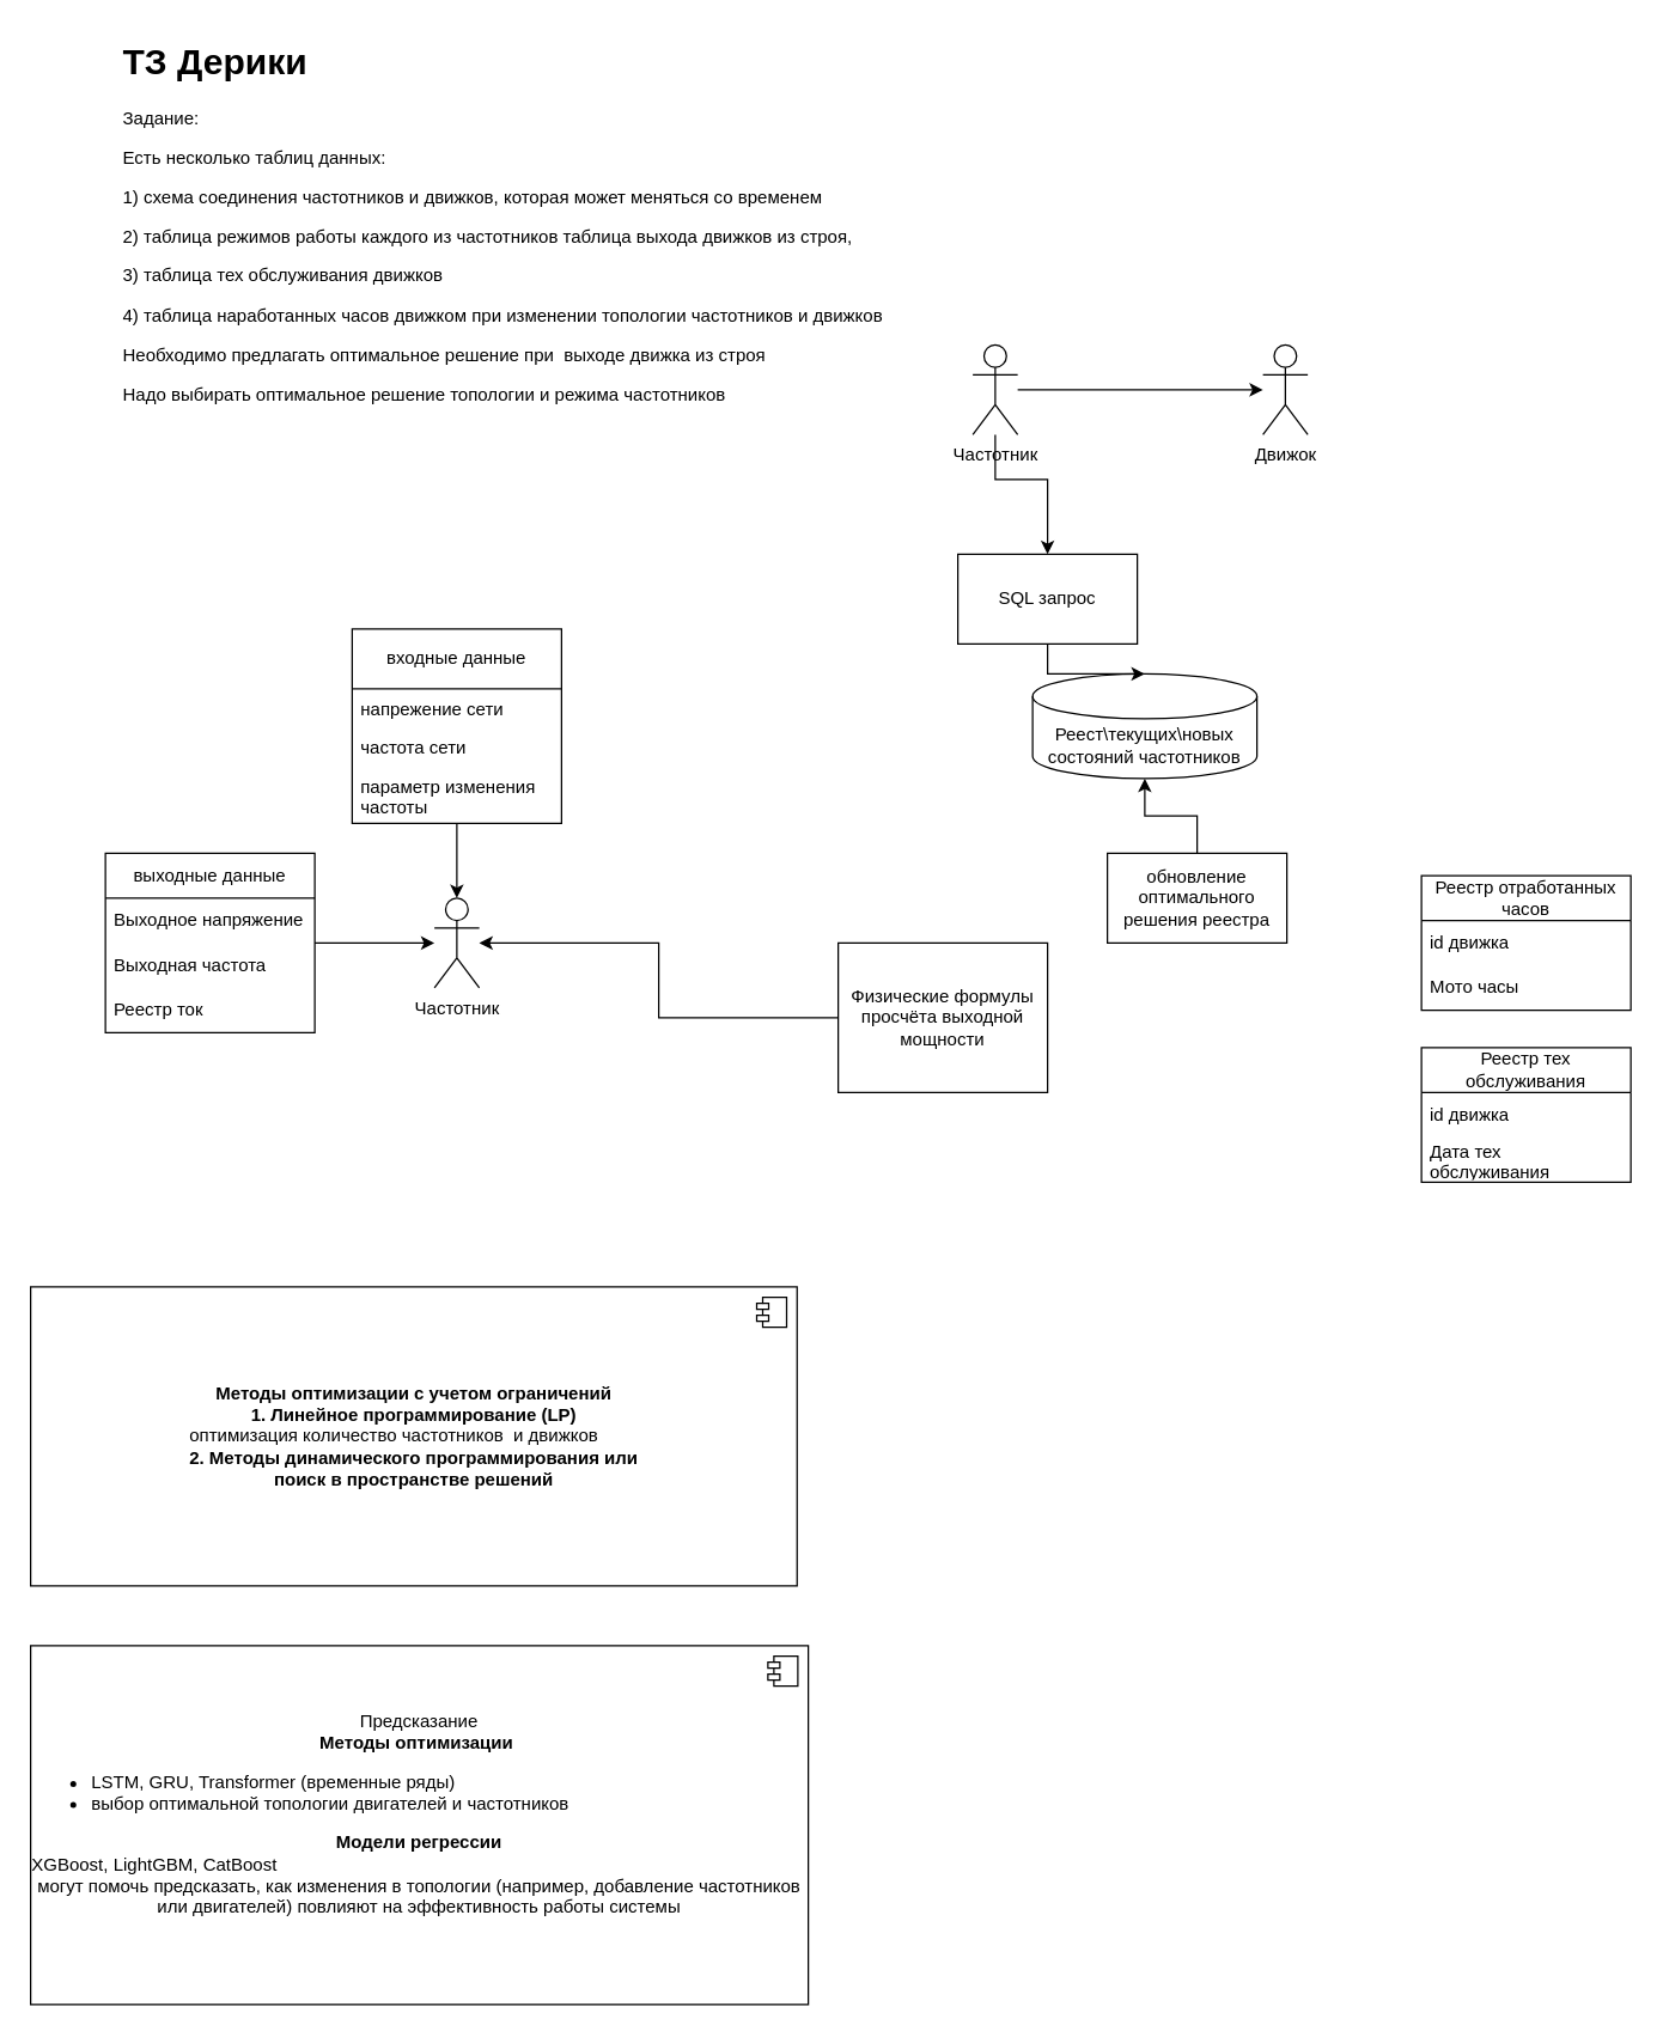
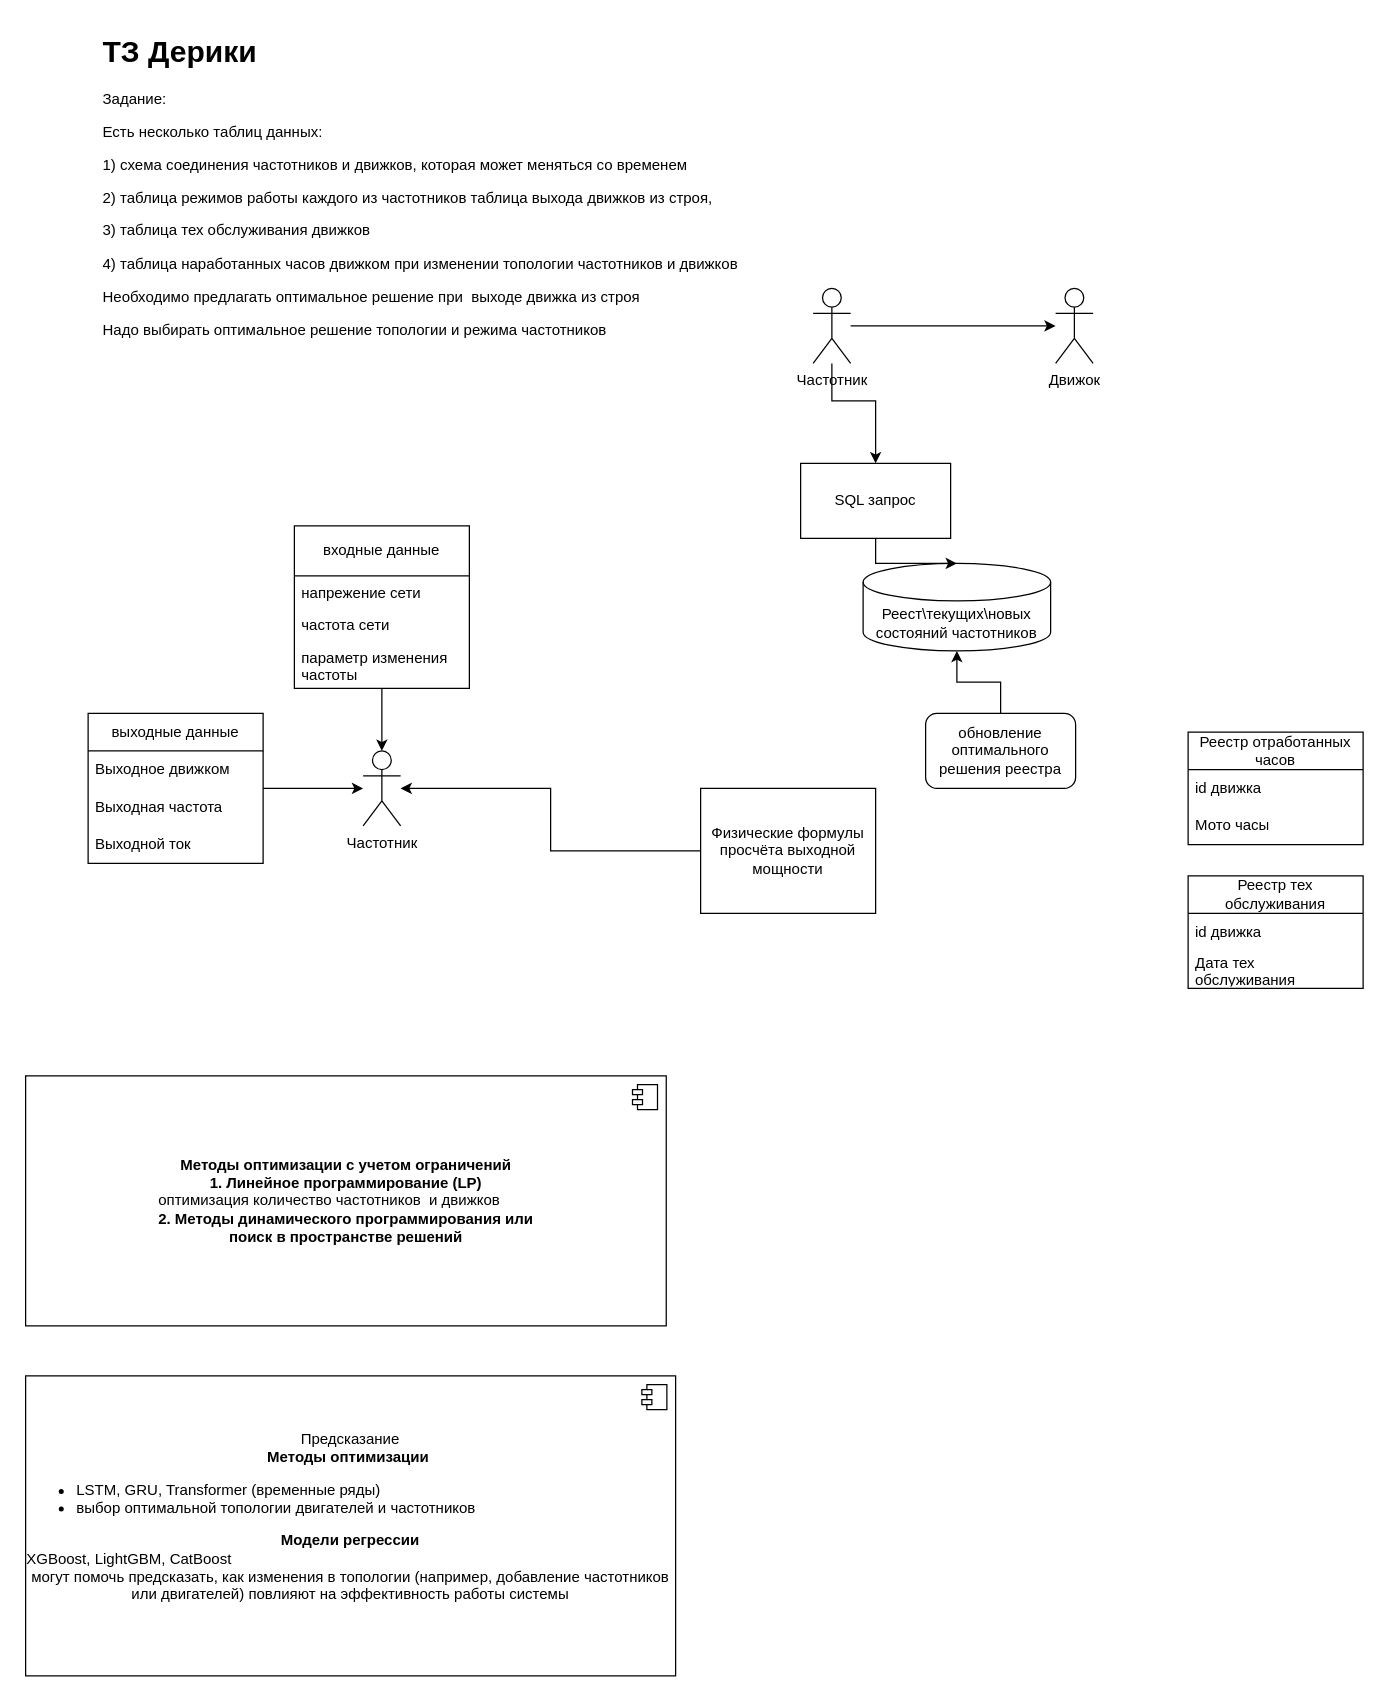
  <mxCell id="0" />
  <mxCell id="1" parent="0" />
  <mxCell id="2" value="Движок" style="shape=umlActor;verticalLabelPosition=bottom;verticalAlign=top;html=1;outlineConnect=0;" parent="1" vertex="1"><mxGeometry x="844" y="230" width="30" height="60" as="geometry" /></mxCell>
  <mxCell id="3" value="" style="edgeStyle=orthogonalEdgeStyle;rounded=0;orthogonalLoop=1;jettySize=auto;html=1;" parent="1" source="5" target="2" edge="1"><mxGeometry relative="1" as="geometry"><mxPoint x="715" y="260" as="targetPoint" /></mxGeometry></mxCell>
  <mxCell id="4" value="" style="edgeStyle=orthogonalEdgeStyle;rounded=0;orthogonalLoop=1;jettySize=auto;html=1;" parent="1" source="5" target="8" edge="1"><mxGeometry relative="1" as="geometry"><Array as="points"><mxPoint x="665" y="320" /><mxPoint x="700" y="320" /></Array></mxGeometry></mxCell>
  <mxCell id="5" value="Частотник" style="shape=umlActor;verticalLabelPosition=bottom;verticalAlign=top;html=1;outlineConnect=0;" parent="1" vertex="1"><mxGeometry x="650" y="230" width="30" height="60" as="geometry" /></mxCell>
  <mxCell id="6" value="Реест\текущих\новых состояний частотников" style="shape=cylinder3;whiteSpace=wrap;html=1;boundedLbl=1;backgroundOutline=1;size=15;" parent="1" vertex="1"><mxGeometry x="690" y="450" width="150" height="70" as="geometry" /></mxCell>
  <mxCell id="7" value="" style="edgeStyle=orthogonalEdgeStyle;rounded=0;orthogonalLoop=1;jettySize=auto;html=1;" parent="1" source="8" target="6" edge="1"><mxGeometry relative="1" as="geometry" /></mxCell>
  <mxCell id="8" value="SQL запрос" style="rounded=0;whiteSpace=wrap;html=1;" parent="1" vertex="1"><mxGeometry x="640" y="370" width="120" height="60" as="geometry" /></mxCell>
  <mxCell id="9" value="Реестр отработанных часов" style="swimlane;fontStyle=0;childLayout=stackLayout;horizontal=1;startSize=30;horizontalStack=0;resizeParent=1;resizeParentMax=0;resizeLast=0;collapsible=1;marginBottom=0;whiteSpace=wrap;html=1;" parent="1" vertex="1"><mxGeometry x="950" y="585" width="140" height="90" as="geometry" /></mxCell>
  <mxCell id="10" value="id движка" style="text;strokeColor=none;fillColor=none;align=left;verticalAlign=middle;spacingLeft=4;spacingRight=4;overflow=hidden;points=[[0,0.5],[1,0.5]];portConstraint=eastwest;rotatable=0;whiteSpace=wrap;html=1;" parent="9" vertex="1"><mxGeometry y="30" width="140" height="30" as="geometry" /></mxCell>
  <mxCell id="11" value="Мото часы" style="text;strokeColor=none;fillColor=none;align=left;verticalAlign=middle;spacingLeft=4;spacingRight=4;overflow=hidden;points=[[0,0.5],[1,0.5]];portConstraint=eastwest;rotatable=0;whiteSpace=wrap;html=1;" parent="9" vertex="1"><mxGeometry y="60" width="140" height="30" as="geometry" /></mxCell>
  <mxCell id="12" value="" style="edgeStyle=orthogonalEdgeStyle;rounded=0;orthogonalLoop=1;jettySize=auto;html=1;" edge="1" parent="1" source="13" target="19"><mxGeometry relative="1" as="geometry" /></mxCell>
  <mxCell id="13" value="Физические формулы просчёта выходной мощности" style="whiteSpace=wrap;html=1;rounded=0;" parent="1" vertex="1"><mxGeometry x="560" y="630" width="140" height="100" as="geometry" /></mxCell>
  <mxCell id="14" value="" style="edgeStyle=orthogonalEdgeStyle;rounded=0;orthogonalLoop=1;jettySize=auto;html=1;" parent="1" source="15" target="6" edge="1"><mxGeometry relative="1" as="geometry" /></mxCell>
- <mxCell id="15" value="обновление оптимального решения реестра" style="rounded=0;whiteSpace=wrap;html=1;" parent="1" vertex="1"><mxGeometry x="740" y="570" width="120" height="60" as="geometry" /></mxCell>
+ <mxCell id="15" value="обновление оптимального решения реестра" style="whiteSpace=wrap;html=1;rounded=1;" parent="1" vertex="1"><mxGeometry x="740" y="570" width="120" height="60" as="geometry" /></mxCell>
  <mxCell id="16" value="Реестр тех обслуживания" style="swimlane;fontStyle=0;childLayout=stackLayout;horizontal=1;startSize=30;horizontalStack=0;resizeParent=1;resizeParentMax=0;resizeLast=0;collapsible=1;marginBottom=0;whiteSpace=wrap;html=1;" parent="1" vertex="1"><mxGeometry x="950" y="700" width="140" height="90" as="geometry"><mxRectangle x="600" y="750" width="180" height="30" as="alternateBounds" /></mxGeometry></mxCell>
  <mxCell id="17" value="id движка" style="text;strokeColor=none;fillColor=none;align=left;verticalAlign=middle;spacingLeft=4;spacingRight=4;overflow=hidden;points=[[0,0.5],[1,0.5]];portConstraint=eastwest;rotatable=0;whiteSpace=wrap;html=1;" parent="16" vertex="1"><mxGeometry y="30" width="140" height="30" as="geometry" /></mxCell>
  <mxCell id="18" value="Дата тех обслуживания" style="text;strokeColor=none;fillColor=none;align=left;verticalAlign=middle;spacingLeft=4;spacingRight=4;overflow=hidden;points=[[0,0.5],[1,0.5]];portConstraint=eastwest;rotatable=0;whiteSpace=wrap;html=1;" parent="16" vertex="1"><mxGeometry y="60" width="140" height="30" as="geometry" /></mxCell>
  <mxCell id="19" value="Частотник" style="shape=umlActor;verticalLabelPosition=bottom;verticalAlign=top;html=1;outlineConnect=0;" vertex="1" parent="1"><mxGeometry x="290" y="600" width="30" height="60" as="geometry" /></mxCell>
  <mxCell id="20" value="" style="edgeStyle=orthogonalEdgeStyle;rounded=0;orthogonalLoop=1;jettySize=auto;html=1;" edge="1" parent="1" source="21" target="19"><mxGeometry relative="1" as="geometry" /></mxCell>
  <mxCell id="21" value="входные данные" style="swimlane;fontStyle=0;childLayout=stackLayout;horizontal=1;startSize=40;fillColor=none;horizontalStack=0;resizeParent=1;resizeParentMax=0;resizeLast=0;collapsible=1;marginBottom=0;whiteSpace=wrap;html=1;" vertex="1" parent="1"><mxGeometry x="235" y="420" width="140" height="130" as="geometry" /></mxCell>
  <mxCell id="22" value="напрежение сети" style="text;strokeColor=none;fillColor=none;align=left;verticalAlign=top;spacingLeft=4;spacingRight=4;overflow=hidden;rotatable=0;points=[[0,0.5],[1,0.5]];portConstraint=eastwest;whiteSpace=wrap;html=1;" vertex="1" parent="21"><mxGeometry y="40" width="140" height="26" as="geometry" /></mxCell>
  <mxCell id="23" value="частота сети" style="text;strokeColor=none;fillColor=none;align=left;verticalAlign=top;spacingLeft=4;spacingRight=4;overflow=hidden;rotatable=0;points=[[0,0.5],[1,0.5]];portConstraint=eastwest;whiteSpace=wrap;html=1;" vertex="1" parent="21"><mxGeometry y="66" width="140" height="26" as="geometry" /></mxCell>
  <mxCell id="24" value="параметр изменения частоты" style="text;strokeColor=none;fillColor=none;align=left;verticalAlign=top;spacingLeft=4;spacingRight=4;overflow=hidden;rotatable=0;points=[[0,0.5],[1,0.5]];portConstraint=eastwest;whiteSpace=wrap;html=1;" vertex="1" parent="21"><mxGeometry y="92" width="140" height="38" as="geometry" /></mxCell>
  <mxCell id="25" value="" style="edgeStyle=orthogonalEdgeStyle;rounded=0;orthogonalLoop=1;jettySize=auto;html=1;" edge="1" parent="1" source="26" target="19"><mxGeometry relative="1" as="geometry" /></mxCell>
  <mxCell id="26" value="выходные данные" style="swimlane;fontStyle=0;childLayout=stackLayout;horizontal=1;startSize=30;horizontalStack=0;resizeParent=1;resizeParentMax=0;resizeLast=0;collapsible=1;marginBottom=0;whiteSpace=wrap;html=1;" vertex="1" parent="1"><mxGeometry x="70" y="570" width="140" height="120" as="geometry" /></mxCell>
- <mxCell id="27" value="Выходное напряжение" style="text;strokeColor=none;fillColor=none;align=left;verticalAlign=middle;spacingLeft=4;spacingRight=4;overflow=hidden;points=[[0,0.5],[1,0.5]];portConstraint=eastwest;rotatable=0;whiteSpace=wrap;html=1;" vertex="1" parent="26"><mxGeometry y="30" width="140" height="30" as="geometry" /></mxCell>
+ <mxCell id="27" value="Выходное движком" style="text;strokeColor=none;fillColor=none;align=left;verticalAlign=middle;spacingLeft=4;spacingRight=4;overflow=hidden;points=[[0,0.5],[1,0.5]];portConstraint=eastwest;rotatable=0;whiteSpace=wrap;html=1;" vertex="1" parent="26"><mxGeometry y="30" width="140" height="30" as="geometry" /></mxCell>
  <mxCell id="28" value="Выходная частота" style="text;strokeColor=none;fillColor=none;align=left;verticalAlign=middle;spacingLeft=4;spacingRight=4;overflow=hidden;points=[[0,0.5],[1,0.5]];portConstraint=eastwest;rotatable=0;whiteSpace=wrap;html=1;" vertex="1" parent="26"><mxGeometry y="60" width="140" height="30" as="geometry" /></mxCell>
- <mxCell id="29" value="Реестр ток" style="text;strokeColor=none;fillColor=none;align=left;verticalAlign=middle;spacingLeft=4;spacingRight=4;overflow=hidden;points=[[0,0.5],[1,0.5]];portConstraint=eastwest;rotatable=0;whiteSpace=wrap;html=1;" vertex="1" parent="26"><mxGeometry y="90" width="140" height="30" as="geometry" /></mxCell>
+ <mxCell id="29" value="Выходной ток" style="text;strokeColor=none;fillColor=none;align=left;verticalAlign=middle;spacingLeft=4;spacingRight=4;overflow=hidden;points=[[0,0.5],[1,0.5]];portConstraint=eastwest;rotatable=0;whiteSpace=wrap;html=1;" vertex="1" parent="26"><mxGeometry y="90" width="140" height="30" as="geometry" /></mxCell>
  <mxCell id="30" value="&lt;h1 style=&quot;margin-top: 0px;&quot;&gt;ТЗ Дерики&lt;/h1&gt;&lt;p&gt;Задание:&lt;/p&gt;&lt;p&gt;Есть несколько таблиц данных:&lt;/p&gt;&lt;p&gt;1) схема соединения частотников и движков, которая может меняться со временем&amp;nbsp;&lt;/p&gt;&lt;p&gt;2) таблица режимов работы каждого из частотников таблица выхода движков из строя,&amp;nbsp;&lt;/p&gt;&lt;p&gt;3) таблица тех обслуживания движков&amp;nbsp;&lt;/p&gt;&lt;p&gt;4) таблица наработанных часов движком при изменении топологии частотников и движков&amp;nbsp;&lt;/p&gt;&lt;p&gt;Необходимо предлагать оптимальное решение при&amp;nbsp; выходе движка из строя&lt;/p&gt;&lt;p&gt;Надо выбирать оптимальное решение топологии и режима частотников&lt;/p&gt;" style="text;html=1;whiteSpace=wrap;overflow=hidden;rounded=0;" vertex="1" parent="1"><mxGeometry x="80" y="20" width="590" height="260" as="geometry" /></mxCell>
  <mxCell id="31" value="&lt;b&gt;Методы оптимизации с учетом ограничений&lt;/b&gt;&lt;div&gt;&lt;div style=&quot;&quot;&gt;&lt;b style=&quot;background-color: transparent; color: light-dark(rgb(0, 0, 0), rgb(255, 255, 255)); text-wrap-mode: nowrap;&quot;&gt;1. Линейное программирование (LP)&lt;/b&gt;&lt;/div&gt;&lt;span style=&quot;text-wrap-mode: nowrap; background-color: transparent; color: light-dark(rgb(0, 0, 0), rgb(255, 255, 255));&quot;&gt;&lt;div style=&quot;text-align: left;&quot;&gt;&lt;span style=&quot;background-color: transparent; color: light-dark(rgb(0, 0, 0), rgb(255, 255, 255));&quot;&gt;оптимизация количество частотников&amp;nbsp; и движков&lt;/span&gt;&lt;/div&gt;&lt;div style=&quot;&quot;&gt;&lt;b style=&quot;background-color: transparent; color: light-dark(rgb(0, 0, 0), rgb(255, 255, 255));&quot;&gt;&lt;strong style=&quot;color: light-dark(rgb(0, 0, 0), rgb(255, 255, 255));&quot; data-end=&quot;3285&quot; data-start=&quot;3244&quot;&gt;2. Методы динамического программирования&amp;nbsp;&lt;/strong&gt;или&lt;/b&gt;&lt;/div&gt;&lt;/span&gt;&lt;b style=&quot;background-color: transparent; color: light-dark(rgb(0, 0, 0), rgb(255, 255, 255)); text-wrap-mode: nowrap;&quot;&gt;&lt;strong data-end=&quot;3322&quot; data-start=&quot;3290&quot;&gt;поиск в пространстве решений&lt;/strong&gt;&lt;/b&gt;&lt;b style=&quot;color: light-dark(rgb(0, 0, 0), rgb(255, 255, 255)); text-wrap-mode: nowrap; background-color: transparent;&quot;&gt;&lt;/b&gt;&lt;/div&gt;" style="html=1;dropTarget=0;whiteSpace=wrap;" vertex="1" parent="1"><mxGeometry x="20" y="860" width="512.5" height="200" as="geometry" /></mxCell>
  <mxCell id="32" value="" style="shape=module;jettyWidth=8;jettyHeight=4;" vertex="1" parent="31"><mxGeometry x="1" width="20" height="20" relative="1" as="geometry"><mxPoint x="-27" y="7" as="offset" /></mxGeometry></mxCell>
  <mxCell id="33" value="&lt;div&gt;&lt;br&gt;&lt;/div&gt;Предсказание&lt;br&gt;&lt;b&gt;Методы оптимизации&amp;nbsp;&lt;/b&gt;&lt;br&gt;&lt;div style=&quot;text-align: left;&quot;&gt;&lt;ul&gt;&lt;li&gt;&lt;span style=&quot;background-color: transparent; color: light-dark(rgb(0, 0, 0), rgb(255, 255, 255));&quot;&gt;LSTM, GRU, Transformer (временные ряды)&lt;br&gt;&lt;/span&gt;&lt;/li&gt;&lt;li&gt;выбор оптимальной топологии двигателей и частотников&lt;/li&gt;&lt;/ul&gt;&lt;/div&gt;&lt;div style=&quot;&quot;&gt;&lt;span style=&quot;font-weight: bold; background-color: transparent; color: light-dark(rgb(0, 0, 0), rgb(255, 255, 255));&quot;&gt;Модели &lt;/span&gt;&lt;span style=&quot;background-color: transparent; color: light-dark(rgb(0, 0, 0), rgb(255, 255, 255));&quot; data-end=&quot;3784&quot; data-start=&quot;3771&quot;&gt;&lt;b&gt;регрессии&lt;/b&gt;&lt;br&gt;&lt;div style=&quot;text-align: left;&quot;&gt;&lt;span style=&quot;background-color: transparent; color: light-dark(rgb(0, 0, 0), rgb(255, 255, 255));&quot; data-end=&quot;1289&quot; data-start=&quot;1278&quot;&gt;XGBoost&lt;/span&gt;&lt;span style=&quot;background-color: transparent; color: light-dark(rgb(0, 0, 0), rgb(255, 255, 255));&quot;&gt;, &lt;/span&gt;&lt;span style=&quot;background-color: transparent; color: light-dark(rgb(0, 0, 0), rgb(255, 255, 255));&quot; data-end=&quot;1303&quot; data-start=&quot;1291&quot;&gt;LightGBM&lt;/span&gt;&lt;span style=&quot;background-color: transparent; color: light-dark(rgb(0, 0, 0), rgb(255, 255, 255));&quot;&gt;, &lt;/span&gt;&lt;span style=&quot;background-color: transparent; color: light-dark(rgb(0, 0, 0), rgb(255, 255, 255));&quot; data-end=&quot;1317&quot; data-start=&quot;1305&quot;&gt;CatBoost&lt;/span&gt;&lt;/div&gt;&lt;/span&gt;&lt;/div&gt;могут помочь предсказать, как изменения в топологии (например, добавление частотников или двигателей) повлияют на эффективность работы системы&lt;div&gt;&lt;br&gt;&lt;br&gt;&lt;b&gt;&lt;/b&gt;&lt;/div&gt;" style="html=1;dropTarget=0;whiteSpace=wrap;" vertex="1" parent="1"><mxGeometry x="20" y="1100" width="520" height="240" as="geometry" /></mxCell>
  <mxCell id="34" value="" style="shape=module;jettyWidth=8;jettyHeight=4;" vertex="1" parent="33"><mxGeometry x="1" width="20" height="20" relative="1" as="geometry"><mxPoint x="-27" y="7" as="offset" /></mxGeometry></mxCell>
